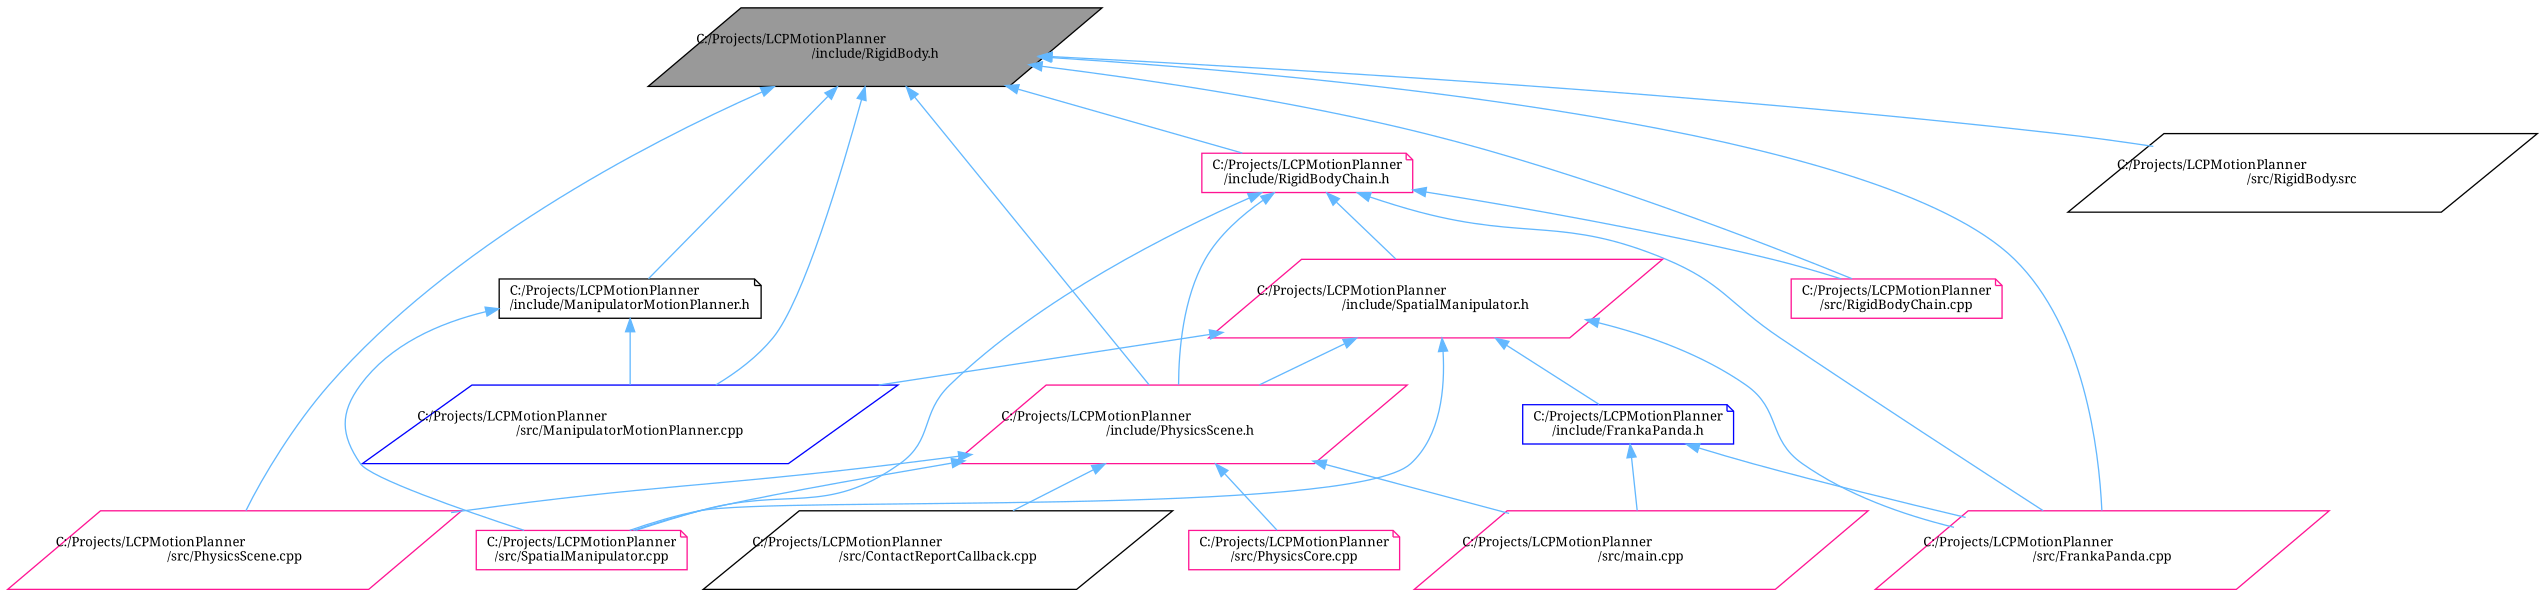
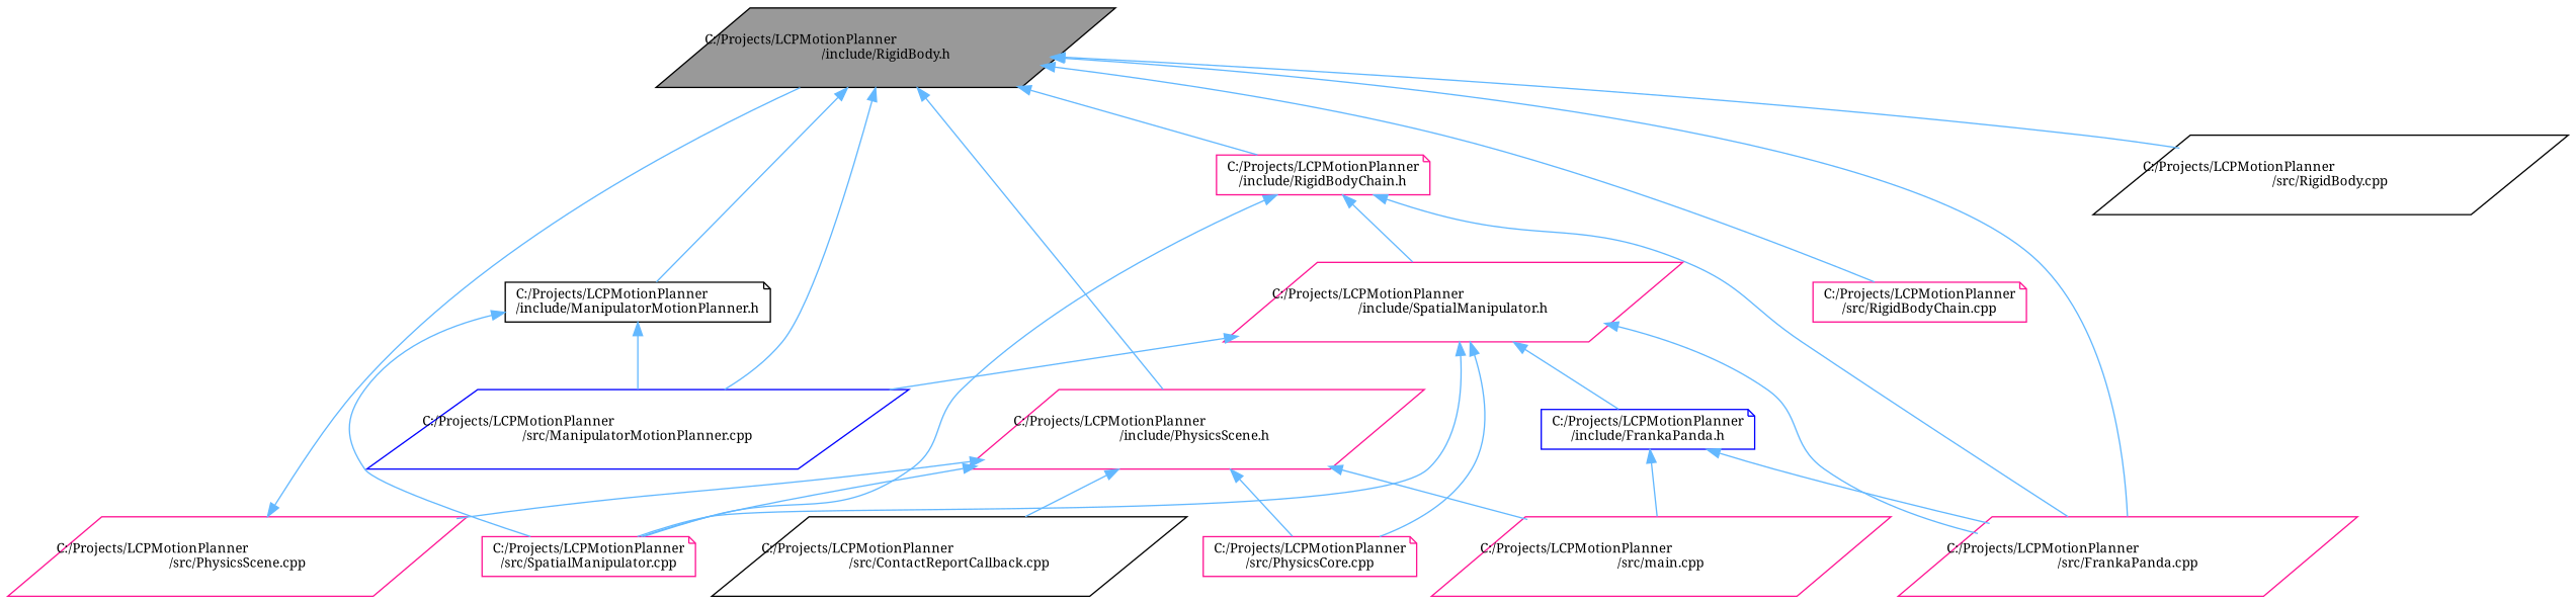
  digraph {
    fontname="Noto Serif"
    node [color=deeppink fillcolor=white fontname="Noto Serif" fontsize=10 shape=parallelogram style=filled]
    edge [color=steelblue1 dir=back fontname="Noto Serif" fontsize=10 labelfontname=Helvetica labelfontsize=10 style=solid]
    n1 [color=black fillcolor=grey60 fontcolor=black height=0.2 label="C:/Projects/LCPMotionPlanner\l/include/RigidBody.h" width=0.4]
    n2 [color=black height=0.2 label="C:/Projects/LCPMotionPlanner\l/include/ManipulatorMotionPlanner.h" shape=note width=0.4]
    n3 [color=blue height=0.2 label="C:/Projects/LCPMotionPlanner\l/src/ManipulatorMotionPlanner.cpp" width=0.4]
    n4 [height=0.2 label="C:/Projects/LCPMotionPlanner\l/include/PhysicsScene.h" width=0.4]
    n5 [height=0.2 label="C:/Projects/LCPMotionPlanner\l/src/PhysicsScene.cpp" width=0.4]
    n6 [height=0.2 label="C:/Projects/LCPMotionPlanner\l/include/RigidBodyChain.h" shape=note width=0.4]
    n7 [height=0.2 label="C:/Projects/LCPMotionPlanner\l/src/FrankaPanda.cpp" width=0.4]
    n8 [height=0.2 label="C:/Projects/LCPMotionPlanner\l/src/RigidBodyChain.cpp" shape=note width=0.4]
-   n9 [color=black height=0.2 label="C:/Projects/LCPMotionPlanner\l/src/RigidBody.src" width=0.4]
+   n9 [color=black height=0.2 label="C:/Projects/LCPMotionPlanner\l/src/RigidBody.cpp" width=0.4]
    n10 [height=0.2 label="C:/Projects/LCPMotionPlanner\l/src/SpatialManipulator.cpp" shape=note width=0.4]
    n11 [color=black height=0.2 label="C:/Projects/LCPMotionPlanner\l/src/ContactReportCallback.cpp" width=0.4]
    n12 [height=0.2 label="C:/Projects/LCPMotionPlanner\l/src/PhysicsCore.cpp" shape=note width=0.4]
    n13 [height=0.2 label="C:/Projects/LCPMotionPlanner\l/src/main.cpp" width=0.4]
    n14 [height=0.2 label="C:/Projects/LCPMotionPlanner\l/include/SpatialManipulator.h" width=0.4]
    n15 [color=blue height=0.2 label="C:/Projects/LCPMotionPlanner\l/include/FrankaPanda.h" shape=note width=0.4]
    n1 -> n2
    n1 -> n3
    n1 -> n4
-   n1 -> n5
+   n5 -> n1
    n1 -> n6
    n1 -> n7
    n1 -> n8
    n1 -> n9
    n2 -> n3
    n2 -> n10
    n4 -> n5
    n4 -> n10
    n4 -> n11
    n4 -> n12
    n4 -> n13
-   n6 -> n4
    n6 -> n7
-   n6 -> n8
    n6 -> n10
    n6 -> n14
    n14 -> n3
-   n14 -> n4
+   n14 -> n12
    n14 -> n7
    n14 -> n10
    n14 -> n15
    n15 -> n7
    n15 -> n13
  }
